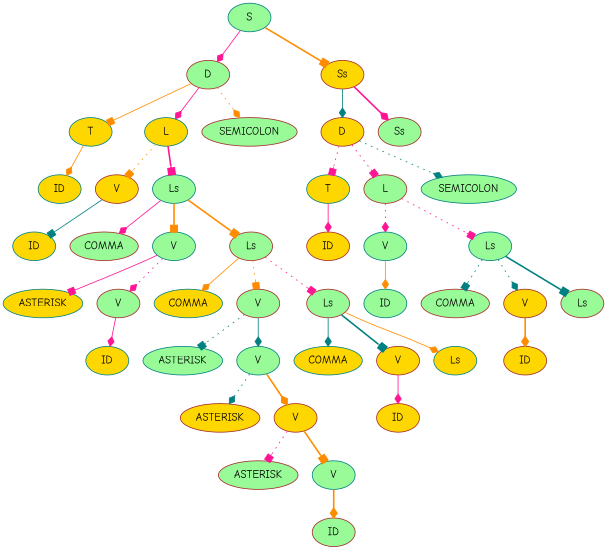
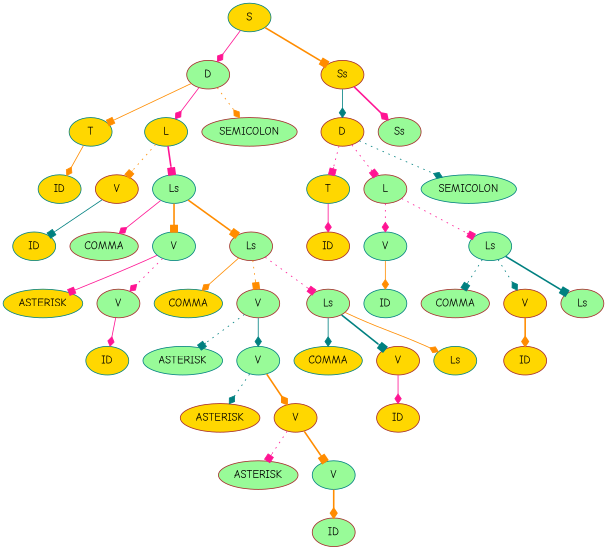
  digraph {
    fontname="Comic Neue"
    node [style=filled fillcolor=palegreen color=brown fontname="Comic Neue"]
    edge [color=deeppink style=solid arrowhead=diamond fontname="Comic Neue"]
-   n1 [label=S color=teal]
+   n1 [label=S fillcolor=gold color=teal]
    n2 [label=D]
    n3 [label=Ss fillcolor=gold]
    n4 [label=T fillcolor=gold color=teal]
    n5 [label=L fillcolor=gold color=teal]
    n6 [label=SEMICOLON]
    n7 [label=ID fillcolor=gold color=teal]
    n8 [label=V fillcolor=gold]
    n9 [label=Ls color=teal]
    n10 [label=ID fillcolor=gold color=teal]
    n11 [label=COMMA]
    n12 [label=V color=teal]
    n13 [label=Ls]
    n14 [label=ASTERISK fillcolor=gold color=teal]
    n15 [label=V]
    n16 [label=ID fillcolor=gold color=teal]
    n17 [label=COMMA fillcolor=gold color=teal]
    n18 [label=V]
    n19 [label=Ls]
    n20 [label=ASTERISK color=teal]
    n21 [label=V color=teal]
    n22 [label=ASTERISK fillcolor=gold]
    n23 [label=V fillcolor=gold]
    n24 [label=ASTERISK]
    n25 [label=V color=teal]
    n26 [label=ID]
    n27 [label=COMMA fillcolor=gold color=teal]
    n28 [label=V fillcolor=gold]
    n29 [label=Ls fillcolor=gold color=teal]
    n30 [label=ID fillcolor=gold]
    n31 [label=D fillcolor=gold]
    n32 [label=Ss]
    n33 [label=T fillcolor=gold color=teal]
    n34 [label=L]
    n35 [label=SEMICOLON color=teal]
    n36 [label=ID fillcolor=gold]
    n37 [label=V color=teal]
    n38 [label=Ls color=teal]
    n39 [label=ID color=teal]
    n40 [label=COMMA]
    n41 [label=V fillcolor=gold]
    n42 [label=Ls]
    n43 [label=ID fillcolor=gold]
    n1 -> n2
    n1 -> n3 [color=darkorange style=bold arrowhead=box]
    n2 -> n4 [color=darkorange arrowhead=box]
    n2 -> n5
    n2 -> n6 [color=darkorange style=dotted]
    n3 -> n31 [color=teal]
    n3 -> n32 [style=bold]
    n4 -> n7 [color=darkorange]
    n5 -> n8 [color=darkorange style=dotted arrowhead=box]
    n5 -> n9 [style=bold arrowhead=box]
    n8 -> n10 [color=teal arrowhead=box]
    n9 -> n11
    n9 -> n12 [color=darkorange style=bold arrowhead=box]
    n9 -> n13 [color=darkorange style=bold arrowhead=box]
    n12 -> n14 [arrowhead=box]
    n12 -> n15 [style=dotted]
    n13 -> n17 [color=darkorange]
    n13 -> n18 [color=darkorange style=dotted arrowhead=box]
    n13 -> n19 [style=dotted arrowhead=box]
    n15 -> n16
    n18 -> n20 [color=teal style=dotted arrowhead=box]
    n18 -> n21 [color=teal]
    n19 -> n27 [color=teal]
    n19 -> n28 [color=teal style=bold arrowhead=box]
    n19 -> n29 [color=darkorange]
    n21 -> n22 [color=teal style=dotted]
    n21 -> n23 [color=darkorange style=bold]
    n23 -> n24 [style=dotted arrowhead=box]
    n23 -> n25 [color=darkorange style=bold arrowhead=box]
    n25 -> n26 [color=darkorange style=bold]
    n28 -> n30
    n31 -> n33 [style=dotted arrowhead=box]
    n31 -> n34 [style=dotted arrowhead=box]
    n31 -> n35 [color=teal style=dotted]
    n33 -> n36
    n34 -> n37 [style=dotted]
    n34 -> n38 [style=dotted arrowhead=box]
    n37 -> n39 [color=darkorange]
    n38 -> n40 [color=teal style=dotted arrowhead=box]
    n38 -> n41 [color=teal style=dotted]
    n38 -> n42 [color=teal style=bold arrowhead=box]
    n41 -> n43 [color=darkorange style=bold]
  }
